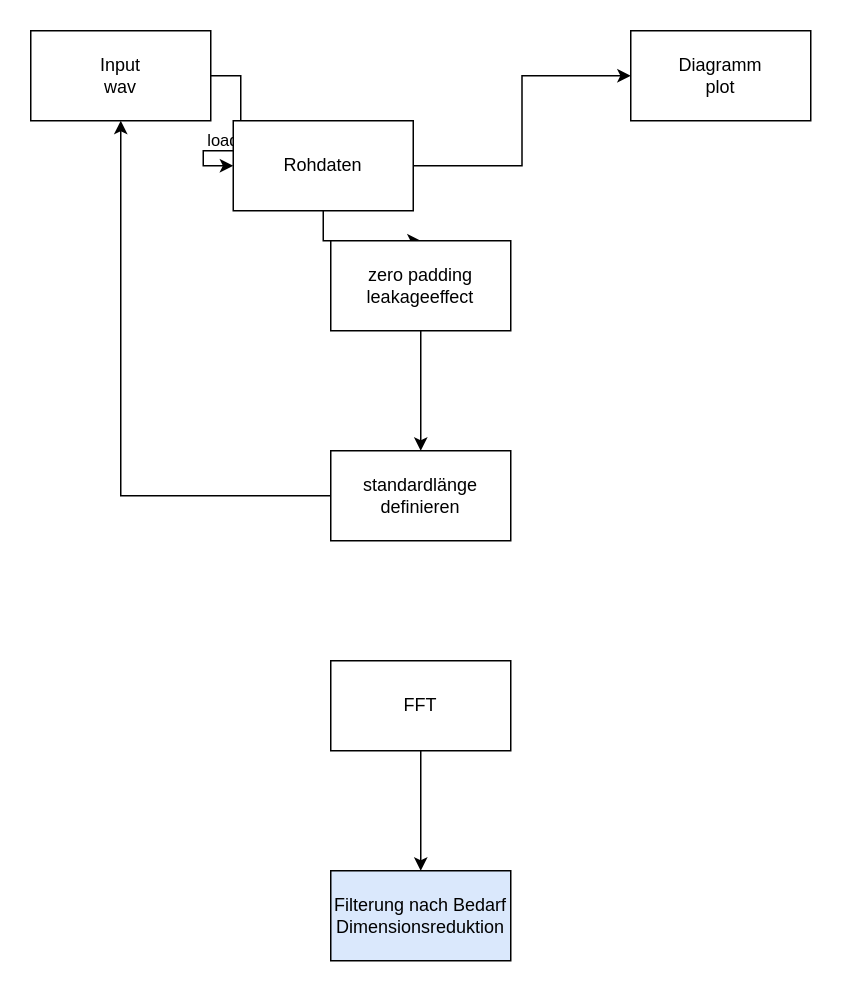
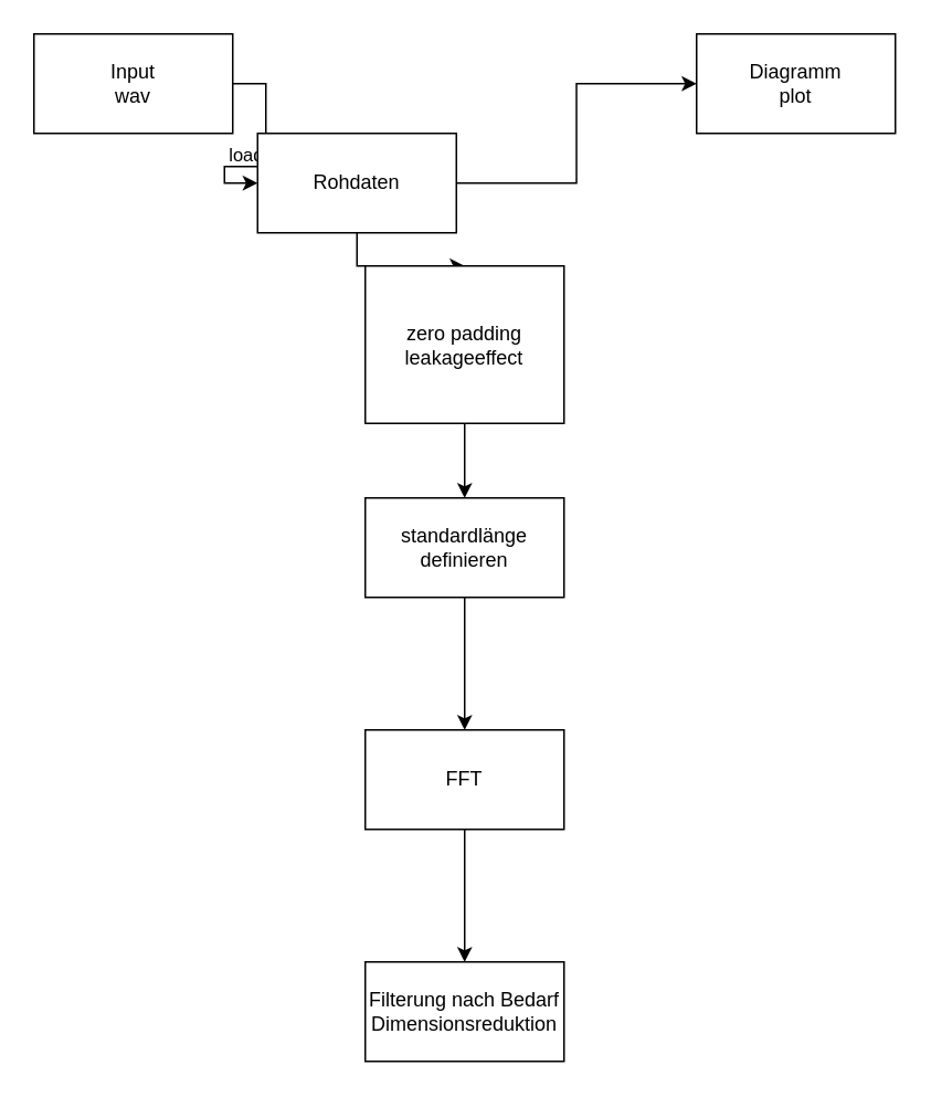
  <mxCell id="0" />
  <mxCell id="1" parent="0" />
  <mxCell id="2" value="load func" style="edgeStyle=orthogonalEdgeStyle;rounded=0;orthogonalLoop=1;jettySize=auto;html=1;" edge="1" parent="1" source="3" target="6"><mxGeometry relative="1" as="geometry" /></mxCell>
  <mxCell id="3" value="Input &lt;br&gt;&lt;div&gt;wav&lt;br&gt;&lt;/div&gt;" style="rounded=0;whiteSpace=wrap;html=1;" vertex="1" parent="1"><mxGeometry x="20" y="20" width="120" height="60" as="geometry" /></mxCell>
  <mxCell id="4" value="" style="edgeStyle=orthogonalEdgeStyle;rounded=0;orthogonalLoop=1;jettySize=auto;html=1;" edge="1" parent="1" source="6" target="7"><mxGeometry relative="1" as="geometry" /></mxCell>
  <mxCell id="5" value="" style="edgeStyle=orthogonalEdgeStyle;rounded=0;orthogonalLoop=1;jettySize=auto;html=1;" edge="1" parent="1" source="6" target="9"><mxGeometry relative="1" as="geometry" /></mxCell>
  <mxCell id="6" value="Rohdaten" style="whiteSpace=wrap;html=1;rounded=0;" vertex="1" parent="1"><mxGeometry x="155" y="80" width="120" height="60" as="geometry" /></mxCell>
  <mxCell id="7" value="&lt;div&gt;Diagramm&lt;/div&gt;&lt;div&gt;plot&lt;br&gt;&lt;/div&gt;" style="whiteSpace=wrap;html=1;rounded=0;" vertex="1" parent="1"><mxGeometry x="420" y="20" width="120" height="60" as="geometry" /></mxCell>
  <mxCell id="8" value="" style="edgeStyle=orthogonalEdgeStyle;rounded=0;orthogonalLoop=1;jettySize=auto;html=1;" edge="1" parent="1" source="9" target="11"><mxGeometry relative="1" as="geometry" /></mxCell>
- <mxCell id="9" value="&lt;div&gt;zero padding&lt;/div&gt;&lt;div&gt;leakageeffect&lt;/div&gt;" style="whiteSpace=wrap;html=1;rounded=0;" vertex="1" parent="1"><mxGeometry x="220" y="160" width="120" height="60" as="geometry" /></mxCell>
- <mxCell id="10" value="" style="edgeStyle=orthogonalEdgeStyle;rounded=0;orthogonalLoop=1;jettySize=auto;html=1;" edge="1" parent="1" source="11" target="3"><mxGeometry relative="1" as="geometry" /></mxCell>
+ <mxCell id="9" value="&lt;div&gt;zero padding&lt;/div&gt;&lt;div&gt;leakageeffect&lt;/div&gt;" style="whiteSpace=wrap;html=1;rounded=0;" vertex="1" parent="1"><mxGeometry x="220" y="160" width="120" height="95" as="geometry" /></mxCell>
+ <mxCell id="10" value="" style="edgeStyle=orthogonalEdgeStyle;rounded=0;orthogonalLoop=1;jettySize=auto;html=1;" edge="1" parent="1" source="11" target="13"><mxGeometry relative="1" as="geometry" /></mxCell>
  <mxCell id="11" value="standardlänge definieren" style="whiteSpace=wrap;html=1;rounded=0;" vertex="1" parent="1"><mxGeometry x="220" y="300" width="120" height="60" as="geometry" /></mxCell>
  <mxCell id="12" value="" style="edgeStyle=orthogonalEdgeStyle;rounded=0;orthogonalLoop=1;jettySize=auto;html=1;" edge="1" parent="1" source="13" target="14"><mxGeometry relative="1" as="geometry" /></mxCell>
  <mxCell id="13" value="FFT" style="whiteSpace=wrap;html=1;rounded=0;" vertex="1" parent="1"><mxGeometry x="220" y="440" width="120" height="60" as="geometry" /></mxCell>
- <mxCell id="14" value="&lt;div&gt;Filterung nach Bedarf&lt;/div&gt;&lt;div&gt;Dimensionsreduktion&lt;br&gt;&lt;/div&gt;" style="whiteSpace=wrap;html=1;rounded=0;fillColor=#dae8fc;" vertex="1" parent="1"><mxGeometry x="220" y="580" width="120" height="60" as="geometry" /></mxCell>
+ <mxCell id="14" value="&lt;div&gt;Filterung nach Bedarf&lt;/div&gt;&lt;div&gt;Dimensionsreduktion&lt;br&gt;&lt;/div&gt;" style="whiteSpace=wrap;html=1;rounded=0;" vertex="1" parent="1"><mxGeometry x="220" y="580" width="120" height="60" as="geometry" /></mxCell>
